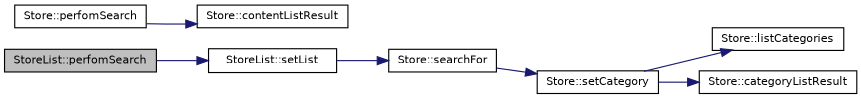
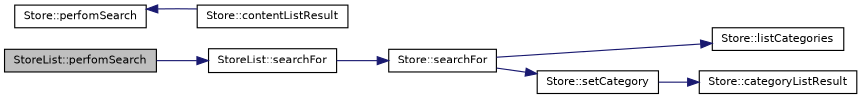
  digraph {
    rankdir=LR
    node [color=black fillcolor=white fontname=Helvetica fontsize=10 shape=record style=filled]
    edge [color=midnightblue fontname=Helvetica fontsize=10 labelfontname=Helvetica labelfontsize=10 style=solid]
    n1 [fillcolor=grey75 fontcolor=black height=0.2 label="StoreList::perfomSearch" width=0.4]
-   n2 [height=0.2 label="StoreList::setList" width=0.4]
+   n2 [height=0.2 label="StoreList::searchFor" width=0.4]
    n3 [height=0.2 label="Store::searchFor" width=0.4]
    n4 [height=0.2 label="Store::setCategory" width=0.4]
    n5 [height=0.2 label="Store::perfomSearch" width=0.4]
    n6 [height=0.2 label="Store::contentListResult" width=0.4]
    n7 [height=0.2 label="Store::listCategories" width=0.4]
    n8 [height=0.2 label="Store::categoryListResult" width=0.4]
    n1 -> n2
    n2 -> n3
    n3 -> n4
-   n4 -> n7
+   n3 -> n7
    n4 -> n8
-   n5 -> n6
+   n6 -> n5
  }
